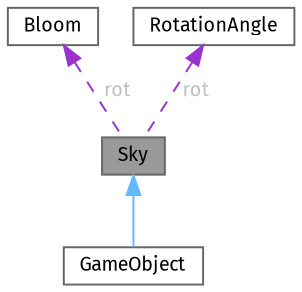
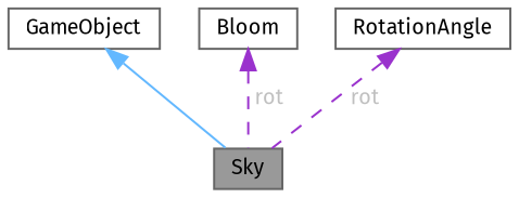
  digraph {
    fontname="Fira Sans"
    node [color=gray40 fillcolor=white fontname="Fira Sans" fontsize=10 shape=box style=filled]
    edge [color=darkorchid3 dir=back fontname="Fira Sans" fontsize=10 labelfontname=Helvetica labelfontsize=10 style=dashed fontcolor=grey]
    n1 [fillcolor=grey60 fontcolor=black height=0.2 label=Sky width=0.4]
    n2 [height=0.2 label=GameObject width=0.4]
    n3 [height=0.2 label=Bloom width=0.4]
    n4 [height=0.2 label=RotationAngle width=0.4]
-   n1 -> n2 [color=steelblue1 style=solid fontcolor=""]
+   n2 -> n1 [color=steelblue1 style=solid fontcolor=""]
    n3 -> n1 [label=" rot"]
    n4 -> n1 [label=" rot"]
  }
